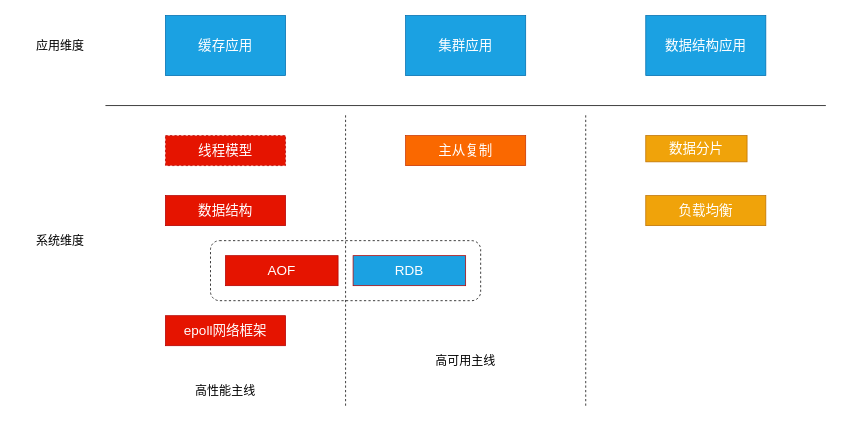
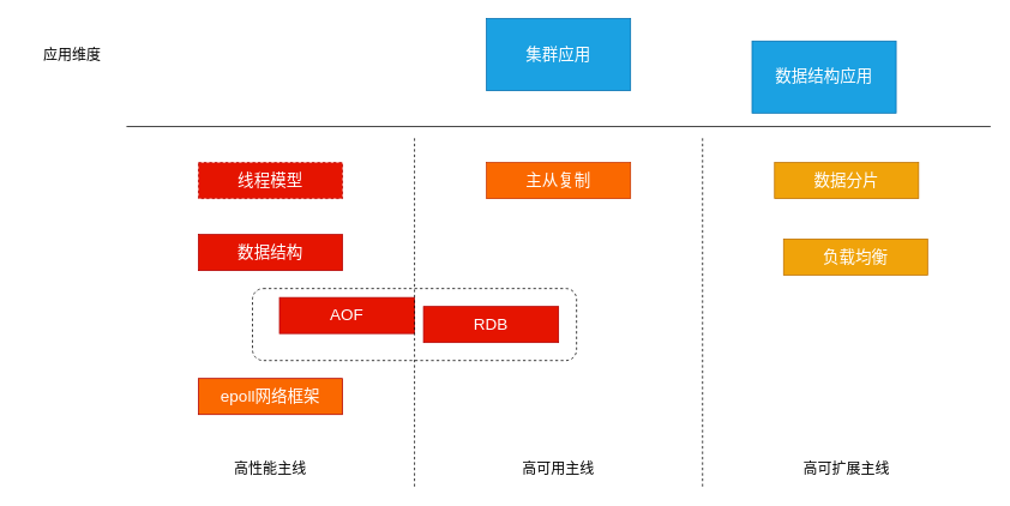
  <mxCell id="0" />
  <mxCell id="1" parent="0" />
- <mxCell id="2" value="&lt;font&gt;&lt;font style=&quot;font-size: 18px&quot;&gt;缓存应用&lt;/font&gt;&lt;br&gt;&lt;/font&gt;" style="rounded=0;whiteSpace=wrap;html=1;fontSize=16;fillColor=#1ba1e2;strokeColor=#006EAF;fontColor=#ffffff;verticalAlign=middle;" vertex="1" parent="1"><mxGeometry x="220" y="20" width="160" height="80" as="geometry" /></mxCell>
  <mxCell id="3" value="&lt;font&gt;&lt;font style=&quot;font-size: 18px&quot;&gt;集群应用&lt;/font&gt;&lt;br&gt;&lt;/font&gt;" style="rounded=0;whiteSpace=wrap;html=1;fontSize=16;fillColor=#1ba1e2;strokeColor=#006EAF;fontColor=#ffffff;verticalAlign=middle;" vertex="1" parent="1"><mxGeometry x="540" y="20" width="160" height="80" as="geometry" /></mxCell>
- <mxCell id="4" value="&lt;font&gt;&lt;font style=&quot;font-size: 18px&quot;&gt;数据结构应用&lt;/font&gt;&lt;br&gt;&lt;/font&gt;" style="rounded=0;whiteSpace=wrap;html=1;fontSize=16;fillColor=#1ba1e2;strokeColor=#006EAF;fontColor=#ffffff;verticalAlign=middle;" vertex="1" parent="1"><mxGeometry x="860" y="20" width="160" height="80" as="geometry" /></mxCell>
+ <mxCell id="4" value="&lt;font&gt;&lt;font style=&quot;font-size: 18px&quot;&gt;数据结构应用&lt;/font&gt;&lt;br&gt;&lt;/font&gt;" style="rounded=0;whiteSpace=wrap;html=1;fontSize=16;fillColor=#1ba1e2;strokeColor=#006EAF;fontColor=#ffffff;verticalAlign=middle;" vertex="1" parent="1"><mxGeometry x="835" y="45" width="160" height="80" as="geometry" /></mxCell>
  <mxCell id="5" value="" style="endArrow=none;html=1;" edge="1" parent="1"><mxGeometry width="50" height="50" relative="1" as="geometry"><mxPoint x="140" y="140" as="sourcePoint" /><mxPoint x="1100" y="140" as="targetPoint" /></mxGeometry></mxCell>
  <mxCell id="6" value="&lt;font&gt;&lt;span style=&quot;font-size: 18px&quot;&gt;线程模型&lt;/span&gt;&lt;br&gt;&lt;/font&gt;" style="rounded=0;whiteSpace=wrap;html=1;fontSize=16;fillColor=#e51400;strokeColor=#B20000;verticalAlign=middle;fontColor=#ffffff;dashed=1;" vertex="1" parent="1"><mxGeometry x="220" y="180" width="160" height="40" as="geometry" /></mxCell>
  <mxCell id="7" value="&lt;font&gt;&lt;span style=&quot;font-size: 18px&quot;&gt;数据结构&lt;/span&gt;&lt;br&gt;&lt;/font&gt;" style="rounded=0;whiteSpace=wrap;html=1;fontSize=16;fillColor=#e51400;strokeColor=#B20000;verticalAlign=middle;fontColor=#ffffff;" vertex="1" parent="1"><mxGeometry x="220" y="260" width="160" height="40" as="geometry" /></mxCell>
- <mxCell id="8" value="&lt;font&gt;&lt;span style=&quot;font-size: 18px&quot;&gt;AOF&lt;/span&gt;&lt;br&gt;&lt;/font&gt;" style="rounded=0;whiteSpace=wrap;html=1;fontSize=16;fillColor=#e51400;strokeColor=#B20000;verticalAlign=middle;fontColor=#ffffff;" vertex="1" parent="1"><mxGeometry x="300" y="340" width="150" height="40" as="geometry" /></mxCell>
- <mxCell id="9" value="&lt;font&gt;&lt;span style=&quot;font-size: 18px&quot;&gt;RDB&lt;/span&gt;&lt;br&gt;&lt;/font&gt;" style="rounded=0;whiteSpace=wrap;html=1;fontSize=16;fillColor=#1ba1e2;strokeColor=#B20000;verticalAlign=middle;fontColor=#ffffff;" vertex="1" parent="1"><mxGeometry x="470" y="340" width="150" height="40" as="geometry" /></mxCell>
- <mxCell id="10" value="&lt;font&gt;&lt;span style=&quot;font-size: 18px&quot;&gt;epoll网络框架&lt;/span&gt;&lt;br&gt;&lt;/font&gt;" style="rounded=0;whiteSpace=wrap;html=1;fontSize=16;fillColor=#e51400;strokeColor=#B20000;verticalAlign=middle;fontColor=#ffffff;" vertex="1" parent="1"><mxGeometry x="220" y="420" width="160" height="40" as="geometry" /></mxCell>
+ <mxCell id="8" value="&lt;font&gt;&lt;span style=&quot;font-size: 18px&quot;&gt;AOF&lt;/span&gt;&lt;br&gt;&lt;/font&gt;" style="rounded=0;whiteSpace=wrap;html=1;fontSize=16;fillColor=#e51400;strokeColor=#B20000;verticalAlign=middle;fontColor=#ffffff;" vertex="1" parent="1"><mxGeometry x="310" y="330" width="150" height="40" as="geometry" /></mxCell>
+ <mxCell id="9" value="&lt;font&gt;&lt;span style=&quot;font-size: 18px&quot;&gt;RDB&lt;/span&gt;&lt;br&gt;&lt;/font&gt;" style="rounded=0;whiteSpace=wrap;html=1;fontSize=16;fillColor=#e51400;strokeColor=#B20000;verticalAlign=middle;fontColor=#ffffff;" vertex="1" parent="1"><mxGeometry x="470" y="340" width="150" height="40" as="geometry" /></mxCell>
+ <mxCell id="10" value="&lt;font&gt;&lt;span style=&quot;font-size: 18px&quot;&gt;epoll网络框架&lt;/span&gt;&lt;br&gt;&lt;/font&gt;" style="rounded=0;whiteSpace=wrap;html=1;fontSize=16;fillColor=#fa6800;strokeColor=#B20000;verticalAlign=middle;fontColor=#ffffff;" vertex="1" parent="1"><mxGeometry x="220" y="420" width="160" height="40" as="geometry" /></mxCell>
  <mxCell id="11" value="&lt;font&gt;&lt;span style=&quot;font-size: 18px&quot;&gt;主从复制&lt;/span&gt;&lt;br&gt;&lt;/font&gt;" style="rounded=0;whiteSpace=wrap;html=1;fontSize=16;fillColor=#fa6800;strokeColor=#C73500;verticalAlign=middle;fontColor=#ffffff;" vertex="1" parent="1"><mxGeometry x="540" y="180" width="160" height="40" as="geometry" /></mxCell>
- <mxCell id="12" value="&lt;font&gt;&lt;span style=&quot;font-size: 18px&quot;&gt;数据分片&lt;/span&gt;&lt;br&gt;&lt;/font&gt;" style="rounded=0;whiteSpace=wrap;html=1;fontSize=16;fillColor=#f0a30a;strokeColor=#BD7000;verticalAlign=middle;fontColor=#ffffff;" vertex="1" parent="1"><mxGeometry x="860" y="180" width="135" height="35" as="geometry" /></mxCell>
- <mxCell id="13" value="&lt;font&gt;&lt;span style=&quot;font-size: 18px&quot;&gt;负载均衡&lt;/span&gt;&lt;br&gt;&lt;/font&gt;" style="rounded=0;whiteSpace=wrap;html=1;fontSize=16;fillColor=#f0a30a;strokeColor=#BD7000;verticalAlign=middle;fontColor=#ffffff;" vertex="1" parent="1"><mxGeometry x="860" y="260" width="160" height="40" as="geometry" /></mxCell>
+ <mxCell id="12" value="&lt;font&gt;&lt;span style=&quot;font-size: 18px&quot;&gt;数据分片&lt;/span&gt;&lt;br&gt;&lt;/font&gt;" style="rounded=0;whiteSpace=wrap;html=1;fontSize=16;fillColor=#f0a30a;strokeColor=#BD7000;verticalAlign=middle;fontColor=#ffffff;" vertex="1" parent="1"><mxGeometry x="860" y="180" width="160" height="40" as="geometry" /></mxCell>
+ <mxCell id="13" value="&lt;font&gt;&lt;span style=&quot;font-size: 18px&quot;&gt;负载均衡&lt;/span&gt;&lt;br&gt;&lt;/font&gt;" style="rounded=0;whiteSpace=wrap;html=1;fontSize=16;fillColor=#f0a30a;strokeColor=#BD7000;verticalAlign=middle;fontColor=#ffffff;" vertex="1" parent="1"><mxGeometry x="870" y="265" width="160" height="40" as="geometry" /></mxCell>
  <mxCell id="14" value="" style="endArrow=none;dashed=1;html=1;" edge="1" parent="1"><mxGeometry width="50" height="50" relative="1" as="geometry"><mxPoint x="460" y="540" as="sourcePoint" /><mxPoint x="460" y="150" as="targetPoint" /></mxGeometry></mxCell>
  <mxCell id="15" value="" style="endArrow=none;dashed=1;html=1;" edge="1" parent="1"><mxGeometry width="50" height="50" relative="1" as="geometry"><mxPoint x="780" y="540" as="sourcePoint" /><mxPoint x="780" y="150" as="targetPoint" /></mxGeometry></mxCell>
  <mxCell id="16" value="" style="rounded=1;whiteSpace=wrap;html=1;fillColor=none;dashed=1;" vertex="1" parent="1"><mxGeometry x="280" y="320" width="360" height="80" as="geometry" /></mxCell>
  <mxCell id="17" value="&lt;font style=&quot;font-size: 16px&quot;&gt;应用维度&lt;/font&gt;" style="text;html=1;strokeColor=none;fillColor=none;align=center;verticalAlign=middle;whiteSpace=wrap;rounded=0;dashed=1;" vertex="1" parent="1"><mxGeometry x="20" y="40" width="120" height="40" as="geometry" /></mxCell>
- <mxCell id="18" value="&lt;font style=&quot;font-size: 16px&quot;&gt;系统维度&lt;/font&gt;" style="text;html=1;strokeColor=none;fillColor=none;align=center;verticalAlign=middle;whiteSpace=wrap;rounded=0;dashed=1;" vertex="1" parent="1"><mxGeometry x="20" y="300" width="120" height="40" as="geometry" /></mxCell>
  <mxCell id="19" value="&lt;font style=&quot;font-size: 16px&quot;&gt;高性能主线&lt;/font&gt;" style="text;html=1;strokeColor=none;fillColor=none;align=center;verticalAlign=middle;whiteSpace=wrap;rounded=0;dashed=1;" vertex="1" parent="1"><mxGeometry x="240" y="500" width="120" height="40" as="geometry" /></mxCell>
- <mxCell id="20" value="&lt;font style=&quot;font-size: 16px&quot;&gt;高可用主线&lt;/font&gt;" style="text;html=1;strokeColor=none;fillColor=none;align=center;verticalAlign=middle;whiteSpace=wrap;rounded=0;dashed=1;" vertex="1" parent="1"><mxGeometry x="560" y="460" width="120" height="40" as="geometry" /></mxCell>
+ <mxCell id="20" value="&lt;font style=&quot;font-size: 16px&quot;&gt;高可用主线&lt;/font&gt;" style="text;html=1;strokeColor=none;fillColor=none;align=center;verticalAlign=middle;whiteSpace=wrap;rounded=0;dashed=1;" vertex="1" parent="1"><mxGeometry x="560" y="500" width="120" height="40" as="geometry" /></mxCell>
+ <mxCell id="21" value="&lt;font style=&quot;font-size: 16px&quot;&gt;高可扩展主线&lt;/font&gt;" style="text;html=1;strokeColor=none;fillColor=none;align=center;verticalAlign=middle;whiteSpace=wrap;rounded=0;dashed=1;" vertex="1" parent="1"><mxGeometry x="880" y="500" width="120" height="40" as="geometry" /></mxCell>
